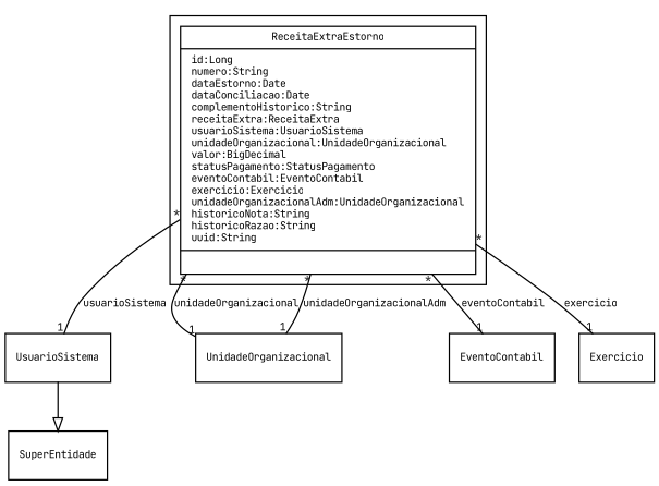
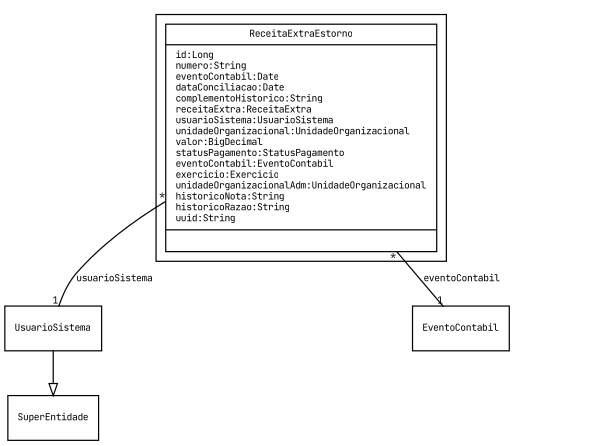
  digraph {
    fontname="JetBrains Mono"
    fontsize=8
    node [fontname="JetBrains Mono" fontsize=8 shape=record]
    edge [arrowhead=none fontname="JetBrains Mono" fontsize=8 headlabel=1 taillabel="*"]
-   n1 [label="{ReceitaExtraEstorno|id:Long\lnumero:String\ldataEstorno:Date\ldataConciliacao:Date\lcomplementoHistorico:String\lreceitaExtra:ReceitaExtra\lusuarioSistema:UsuarioSistema\lunidadeOrganizacional:UnidadeOrganizacional\lvalor:BigDecimal\lstatusPagamento:StatusPagamento\leventoContabil:EventoContabil\lexercicio:Exercicio\lunidadeOrganizacionalAdm:UnidadeOrganizacional\lhistoricoNota:String\lhistoricoRazao:String\luuid:String\l|\l}"]
+   n1 [label="{ReceitaExtraEstorno|id:Long\lnumero:String\leventoContabil:Date\ldataConciliacao:Date\lcomplementoHistorico:String\lreceitaExtra:ReceitaExtra\lusuarioSistema:UsuarioSistema\lunidadeOrganizacional:UnidadeOrganizacional\lvalor:BigDecimal\lstatusPagamento:StatusPagamento\leventoContabil:EventoContabil\lexercicio:Exercicio\lunidadeOrganizacionalAdm:UnidadeOrganizacional\lhistoricoNota:String\lhistoricoRazao:String\luuid:String\l|\l}"]
    UsuarioSistema
-   UnidadeOrganizacional
    EventoContabil
-   Exercicio
    SuperEntidade
    subgraph cluster_1 {
      n1
    }
    n1 -> UsuarioSistema [label=usuarioSistema]
-   n1 -> UnidadeOrganizacional [label=unidadeOrganizacional]
-   n1 -> UnidadeOrganizacional [label=unidadeOrganizacionalAdm]
    n1 -> EventoContabil [label=eventoContabil]
-   n1 -> Exercicio [label=exercicio]
    UsuarioSistema -> SuperEntidade [arrowhead=empty headlabel="" taillabel=""]
  }
